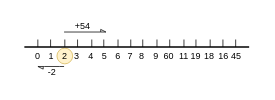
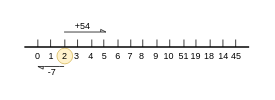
  <mxCell id="0" />
  <mxCell id="1" parent="0" />
  <mxCell id="2" value="" style="ellipse;whiteSpace=wrap;html=1;aspect=fixed;fillColor=#fff2cc;strokeColor=#d6b656;" vertex="1" parent="1"><mxGeometry x="75.5" y="63.5" width="21" height="21" as="geometry" /></mxCell>
- <mxCell id="3" value="16" style="text;html=1;strokeColor=none;fillColor=none;align=center;verticalAlign=middle;whiteSpace=wrap;rounded=0;" vertex="1" parent="1"><mxGeometry x="268" y="59" width="60" height="30" as="geometry" /></mxCell>
+ <mxCell id="3" value="14" style="text;html=1;strokeColor=none;fillColor=none;align=center;verticalAlign=middle;whiteSpace=wrap;rounded=0;" vertex="1" parent="1"><mxGeometry x="268" y="59" width="60" height="30" as="geometry" /></mxCell>
  <mxCell id="4" value="" style="endArrow=none;html=1;rounded=0;jumpSize=6;strokeColor=#000000;targetPerimeterSpacing=0;endSize=6;sketch=0;jumpStyle=none;strokeWidth=2;" edge="1" parent="1"><mxGeometry width="50" height="50" relative="1" as="geometry"><mxPoint x="32" y="62" as="sourcePoint" /><mxPoint x="332" y="62" as="targetPoint" /></mxGeometry></mxCell>
  <mxCell id="5" value="" style="endArrow=none;html=1;rounded=0;" edge="1" parent="1"><mxGeometry width="50" height="50" relative="1" as="geometry"><mxPoint x="190" y="52" as="sourcePoint" /><mxPoint x="190" y="62" as="targetPoint" /></mxGeometry></mxCell>
  <mxCell id="6" value="" style="endArrow=none;html=1;rounded=0;" edge="1" parent="1"><mxGeometry width="50" height="50" relative="1" as="geometry"><mxPoint x="209" y="52" as="sourcePoint" /><mxPoint x="209" y="62" as="targetPoint" /></mxGeometry></mxCell>
  <mxCell id="7" value="" style="endArrow=none;html=1;rounded=0;" edge="1" parent="1"><mxGeometry width="50" height="50" relative="1" as="geometry"><mxPoint x="226" y="52" as="sourcePoint" /><mxPoint x="226" y="62" as="targetPoint" /></mxGeometry></mxCell>
  <mxCell id="8" value="" style="endArrow=none;html=1;rounded=0;" edge="1" parent="1"><mxGeometry width="50" height="50" relative="1" as="geometry"><mxPoint x="245" y="52" as="sourcePoint" /><mxPoint x="245" y="62" as="targetPoint" /></mxGeometry></mxCell>
  <mxCell id="9" value="1" style="text;html=1;strokeColor=none;fillColor=none;align=center;verticalAlign=middle;whiteSpace=wrap;rounded=0;" vertex="1" parent="1"><mxGeometry x="38" y="59" width="60" height="30" as="geometry" /></mxCell>
  <mxCell id="10" value="" style="endArrow=none;html=1;rounded=0;" edge="1" parent="1"><mxGeometry width="50" height="50" relative="1" as="geometry"><mxPoint x="261" y="52" as="sourcePoint" /><mxPoint x="261" y="62" as="targetPoint" /></mxGeometry></mxCell>
  <mxCell id="11" value="" style="endArrow=none;html=1;rounded=0;" edge="1" parent="1"><mxGeometry width="50" height="50" relative="1" as="geometry"><mxPoint x="280" y="52" as="sourcePoint" /><mxPoint x="280" y="62" as="targetPoint" /></mxGeometry></mxCell>
  <mxCell id="12" value="" style="endArrow=none;html=1;rounded=0;" edge="1" parent="1"><mxGeometry width="50" height="50" relative="1" as="geometry"><mxPoint x="297" y="52" as="sourcePoint" /><mxPoint x="297" y="62" as="targetPoint" /></mxGeometry></mxCell>
  <mxCell id="13" value="" style="endArrow=none;html=1;rounded=0;" edge="1" parent="1"><mxGeometry width="50" height="50" relative="1" as="geometry"><mxPoint x="50" y="52" as="sourcePoint" /><mxPoint x="50" y="62" as="targetPoint" /></mxGeometry></mxCell>
  <mxCell id="14" value="" style="endArrow=none;html=1;rounded=0;" edge="1" parent="1"><mxGeometry width="50" height="50" relative="1" as="geometry"><mxPoint x="67" y="52" as="sourcePoint" /><mxPoint x="67" y="62" as="targetPoint" /></mxGeometry></mxCell>
  <mxCell id="15" value="" style="endArrow=none;html=1;rounded=0;" edge="1" parent="1"><mxGeometry width="50" height="50" relative="1" as="geometry"><mxPoint x="86" y="52" as="sourcePoint" /><mxPoint x="86" y="62" as="targetPoint" /></mxGeometry></mxCell>
  <mxCell id="16" value="" style="endArrow=none;html=1;rounded=0;" edge="1" parent="1"><mxGeometry width="50" height="50" relative="1" as="geometry"><mxPoint x="103" y="52" as="sourcePoint" /><mxPoint x="103" y="62" as="targetPoint" /></mxGeometry></mxCell>
  <mxCell id="17" value="" style="endArrow=none;html=1;rounded=0;" edge="1" parent="1"><mxGeometry width="50" height="50" relative="1" as="geometry"><mxPoint x="122" y="52" as="sourcePoint" /><mxPoint x="122" y="62" as="targetPoint" /></mxGeometry></mxCell>
  <mxCell id="18" value="" style="endArrow=none;html=1;rounded=0;" edge="1" parent="1"><mxGeometry width="50" height="50" relative="1" as="geometry"><mxPoint x="138" y="52" as="sourcePoint" /><mxPoint x="138" y="62" as="targetPoint" /></mxGeometry></mxCell>
  <mxCell id="19" value="" style="endArrow=none;html=1;rounded=0;" edge="1" parent="1"><mxGeometry width="50" height="50" relative="1" as="geometry"><mxPoint x="157" y="52" as="sourcePoint" /><mxPoint x="157" y="62" as="targetPoint" /></mxGeometry></mxCell>
  <mxCell id="20" value="" style="endArrow=none;html=1;rounded=0;" edge="1" parent="1"><mxGeometry width="50" height="50" relative="1" as="geometry"><mxPoint x="174" y="52" as="sourcePoint" /><mxPoint x="174" y="62" as="targetPoint" /></mxGeometry></mxCell>
  <mxCell id="21" value="2" style="text;html=1;strokeColor=none;fillColor=none;align=center;verticalAlign=middle;whiteSpace=wrap;rounded=0;" vertex="1" parent="1"><mxGeometry x="56" y="59" width="60" height="30" as="geometry" /></mxCell>
  <mxCell id="22" value="3" style="text;html=1;strokeColor=none;fillColor=none;align=center;verticalAlign=middle;whiteSpace=wrap;rounded=0;" vertex="1" parent="1"><mxGeometry x="72" y="59" width="60" height="30" as="geometry" /></mxCell>
  <mxCell id="23" value="4" style="text;html=1;strokeColor=none;fillColor=none;align=center;verticalAlign=middle;whiteSpace=wrap;rounded=0;" vertex="1" parent="1"><mxGeometry x="91" y="59" width="60" height="30" as="geometry" /></mxCell>
  <mxCell id="24" value="5" style="text;html=1;strokeColor=none;fillColor=none;align=center;verticalAlign=middle;whiteSpace=wrap;rounded=0;" vertex="1" parent="1"><mxGeometry x="109" y="59" width="60" height="30" as="geometry" /></mxCell>
  <mxCell id="25" value="6" style="text;html=1;strokeColor=none;fillColor=none;align=center;verticalAlign=middle;whiteSpace=wrap;rounded=0;" vertex="1" parent="1"><mxGeometry x="127" y="59" width="60" height="30" as="geometry" /></mxCell>
  <mxCell id="26" value="18" style="text;html=1;strokeColor=none;fillColor=none;align=center;verticalAlign=middle;whiteSpace=wrap;rounded=0;" vertex="1" parent="1"><mxGeometry x="249" y="59" width="60" height="30" as="geometry" /></mxCell>
  <mxCell id="27" value="0" style="text;html=1;strokeColor=none;fillColor=none;align=center;verticalAlign=middle;whiteSpace=wrap;rounded=0;" vertex="1" parent="1"><mxGeometry x="20" y="59" width="60" height="30" as="geometry" /></mxCell>
  <mxCell id="28" value="19" style="text;html=1;strokeColor=none;fillColor=none;align=center;verticalAlign=middle;whiteSpace=wrap;rounded=0;" vertex="1" parent="1"><mxGeometry x="231" y="59" width="60" height="30" as="geometry" /></mxCell>
- <mxCell id="29" value="11" style="text;html=1;strokeColor=none;fillColor=none;align=center;verticalAlign=middle;whiteSpace=wrap;rounded=0;" vertex="1" parent="1"><mxGeometry x="215" y="59" width="60" height="30" as="geometry" /></mxCell>
- <mxCell id="30" value="60" style="text;html=1;strokeColor=none;fillColor=none;align=center;verticalAlign=middle;whiteSpace=wrap;rounded=0;" vertex="1" parent="1"><mxGeometry x="195" y="59" width="60" height="30" as="geometry" /></mxCell>
+ <mxCell id="29" value="51" style="text;html=1;strokeColor=none;fillColor=none;align=center;verticalAlign=middle;whiteSpace=wrap;rounded=0;" vertex="1" parent="1"><mxGeometry x="215" y="59" width="60" height="30" as="geometry" /></mxCell>
+ <mxCell id="30" value="10" style="text;html=1;strokeColor=none;fillColor=none;align=center;verticalAlign=middle;whiteSpace=wrap;rounded=0;" vertex="1" parent="1"><mxGeometry x="195" y="59" width="60" height="30" as="geometry" /></mxCell>
  <mxCell id="31" value="9" style="text;html=1;strokeColor=none;fillColor=none;align=center;verticalAlign=middle;whiteSpace=wrap;rounded=0;" vertex="1" parent="1"><mxGeometry x="178" y="59" width="60" height="30" as="geometry" /></mxCell>
  <mxCell id="32" value="8" style="text;html=1;strokeColor=none;fillColor=none;align=center;verticalAlign=middle;whiteSpace=wrap;rounded=0;" vertex="1" parent="1"><mxGeometry x="159" y="59" width="60" height="30" as="geometry" /></mxCell>
  <mxCell id="33" value="7" style="text;html=1;strokeColor=none;fillColor=none;align=center;verticalAlign=middle;whiteSpace=wrap;rounded=0;" vertex="1" parent="1"><mxGeometry x="143" y="57.5" width="61" height="33" as="geometry" /></mxCell>
  <mxCell id="34" value="45" style="text;html=1;strokeColor=none;fillColor=none;align=center;verticalAlign=middle;whiteSpace=wrap;rounded=0;" vertex="1" parent="1"><mxGeometry x="285" y="59" width="60" height="30" as="geometry" /></mxCell>
  <mxCell id="35" value="" style="endArrow=none;html=1;rounded=0;" edge="1" parent="1"><mxGeometry width="50" height="50" relative="1" as="geometry"><mxPoint x="314" y="52" as="sourcePoint" /><mxPoint x="314" y="62" as="targetPoint" /></mxGeometry></mxCell>
  <mxCell id="36" value="" style="endArrow=async;html=1;rounded=0;sketch=0;targetPerimeterSpacing=0;strokeColor=#000000;strokeWidth=1;jumpStyle=none;jumpSize=6;endFill=0;" edge="1" parent="1"><mxGeometry width="50" height="50" relative="1" as="geometry"><mxPoint x="85" y="42" as="sourcePoint" /><mxPoint x="142" y="42" as="targetPoint" /></mxGeometry></mxCell>
  <mxCell id="37" value="+54" style="text;html=1;strokeColor=none;fillColor=none;align=center;verticalAlign=middle;whiteSpace=wrap;rounded=0;" vertex="1" parent="1"><mxGeometry x="80" y="20" width="60" height="30" as="geometry" /></mxCell>
  <mxCell id="38" value="" style="endArrow=async;html=1;rounded=0;sketch=0;targetPerimeterSpacing=0;strokeColor=#000000;strokeWidth=1;jumpStyle=none;jumpSize=6;endFill=0;" edge="1" parent="1"><mxGeometry width="50" height="50" relative="1" as="geometry"><mxPoint x="85" y="88" as="sourcePoint" /><mxPoint x="49" y="88" as="targetPoint" /><Array as="points"><mxPoint x="79" y="88" /><mxPoint x="59" y="88" /></Array></mxGeometry></mxCell>
- <mxCell id="39" value="-2" style="text;html=1;strokeColor=none;fillColor=none;align=center;verticalAlign=middle;whiteSpace=wrap;rounded=0;" vertex="1" parent="1"><mxGeometry x="39" y="81" width="60" height="30" as="geometry" /></mxCell>
+ <mxCell id="39" value="-7" style="text;html=1;strokeColor=none;fillColor=none;align=center;verticalAlign=middle;whiteSpace=wrap;rounded=0;" vertex="1" parent="1"><mxGeometry x="39" y="81" width="60" height="30" as="geometry" /></mxCell>
